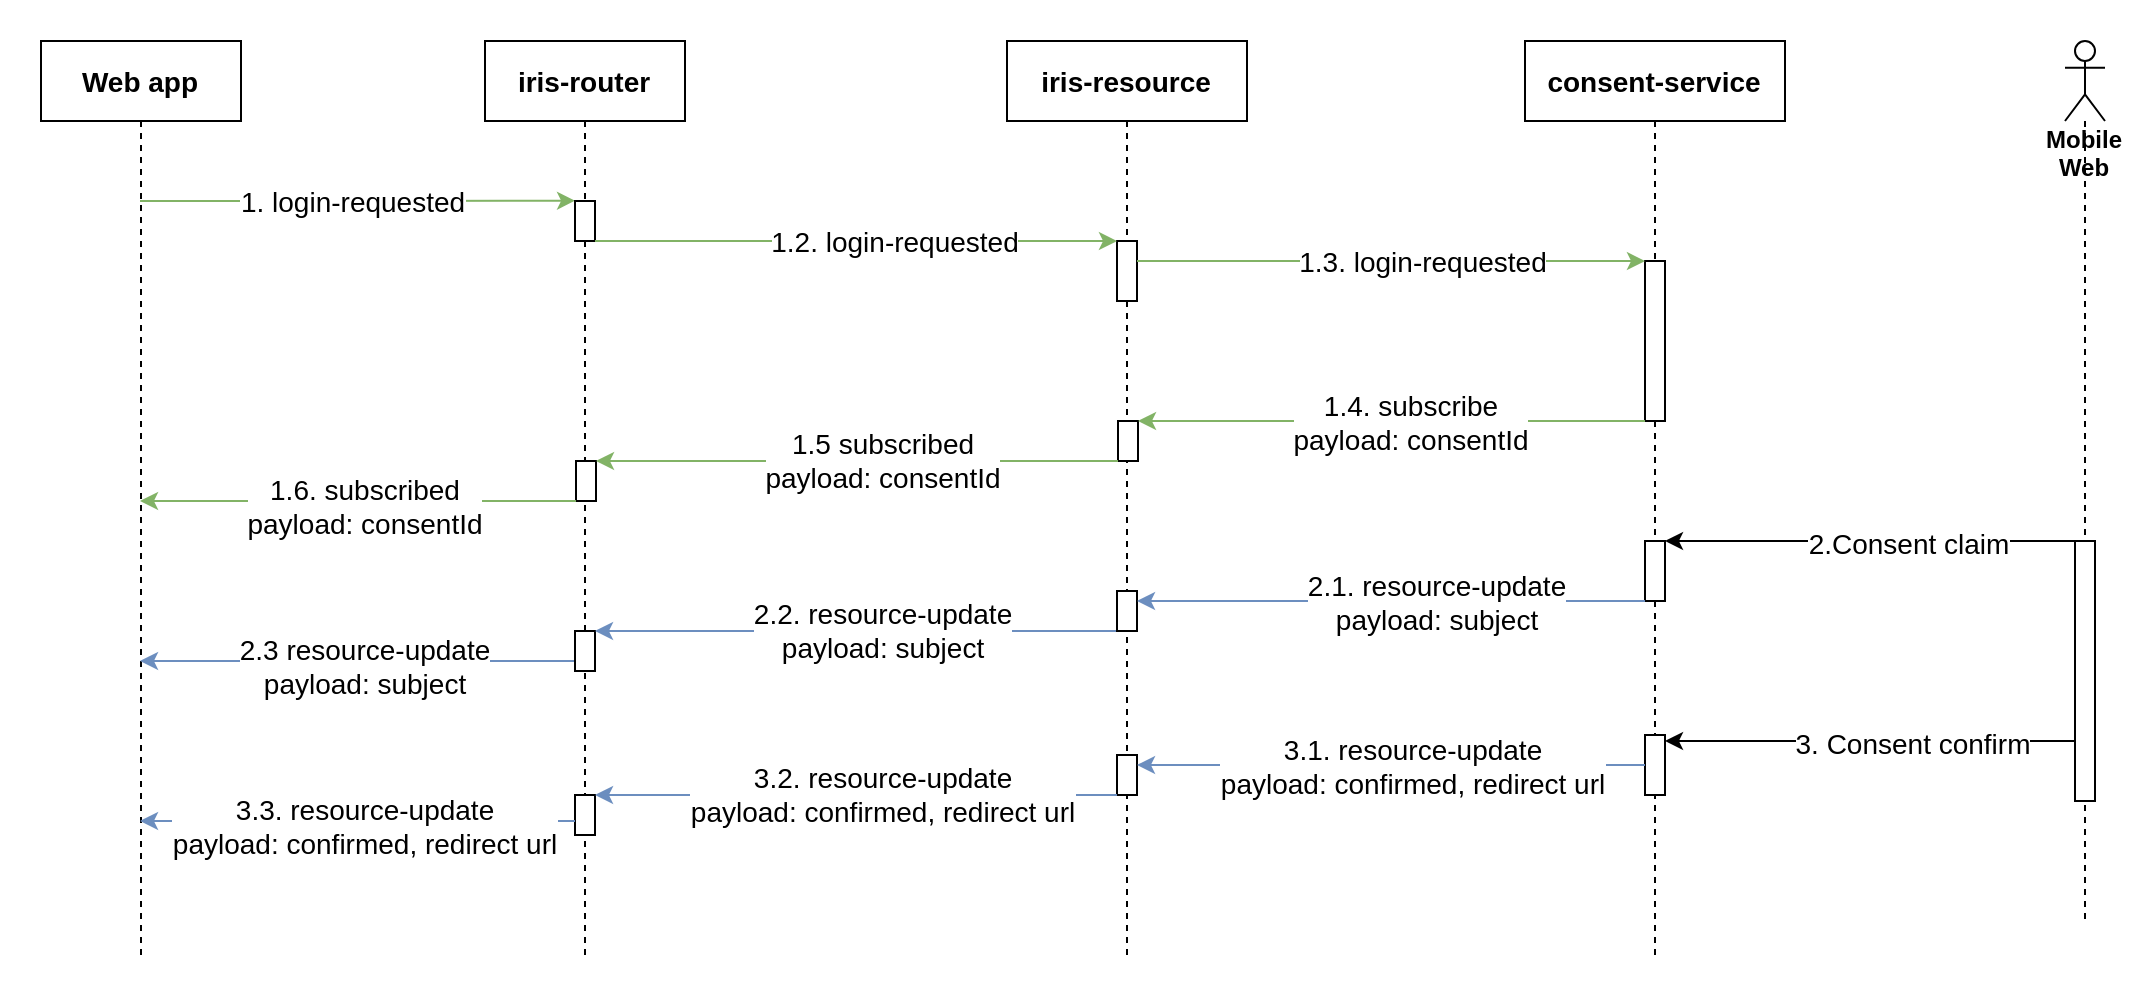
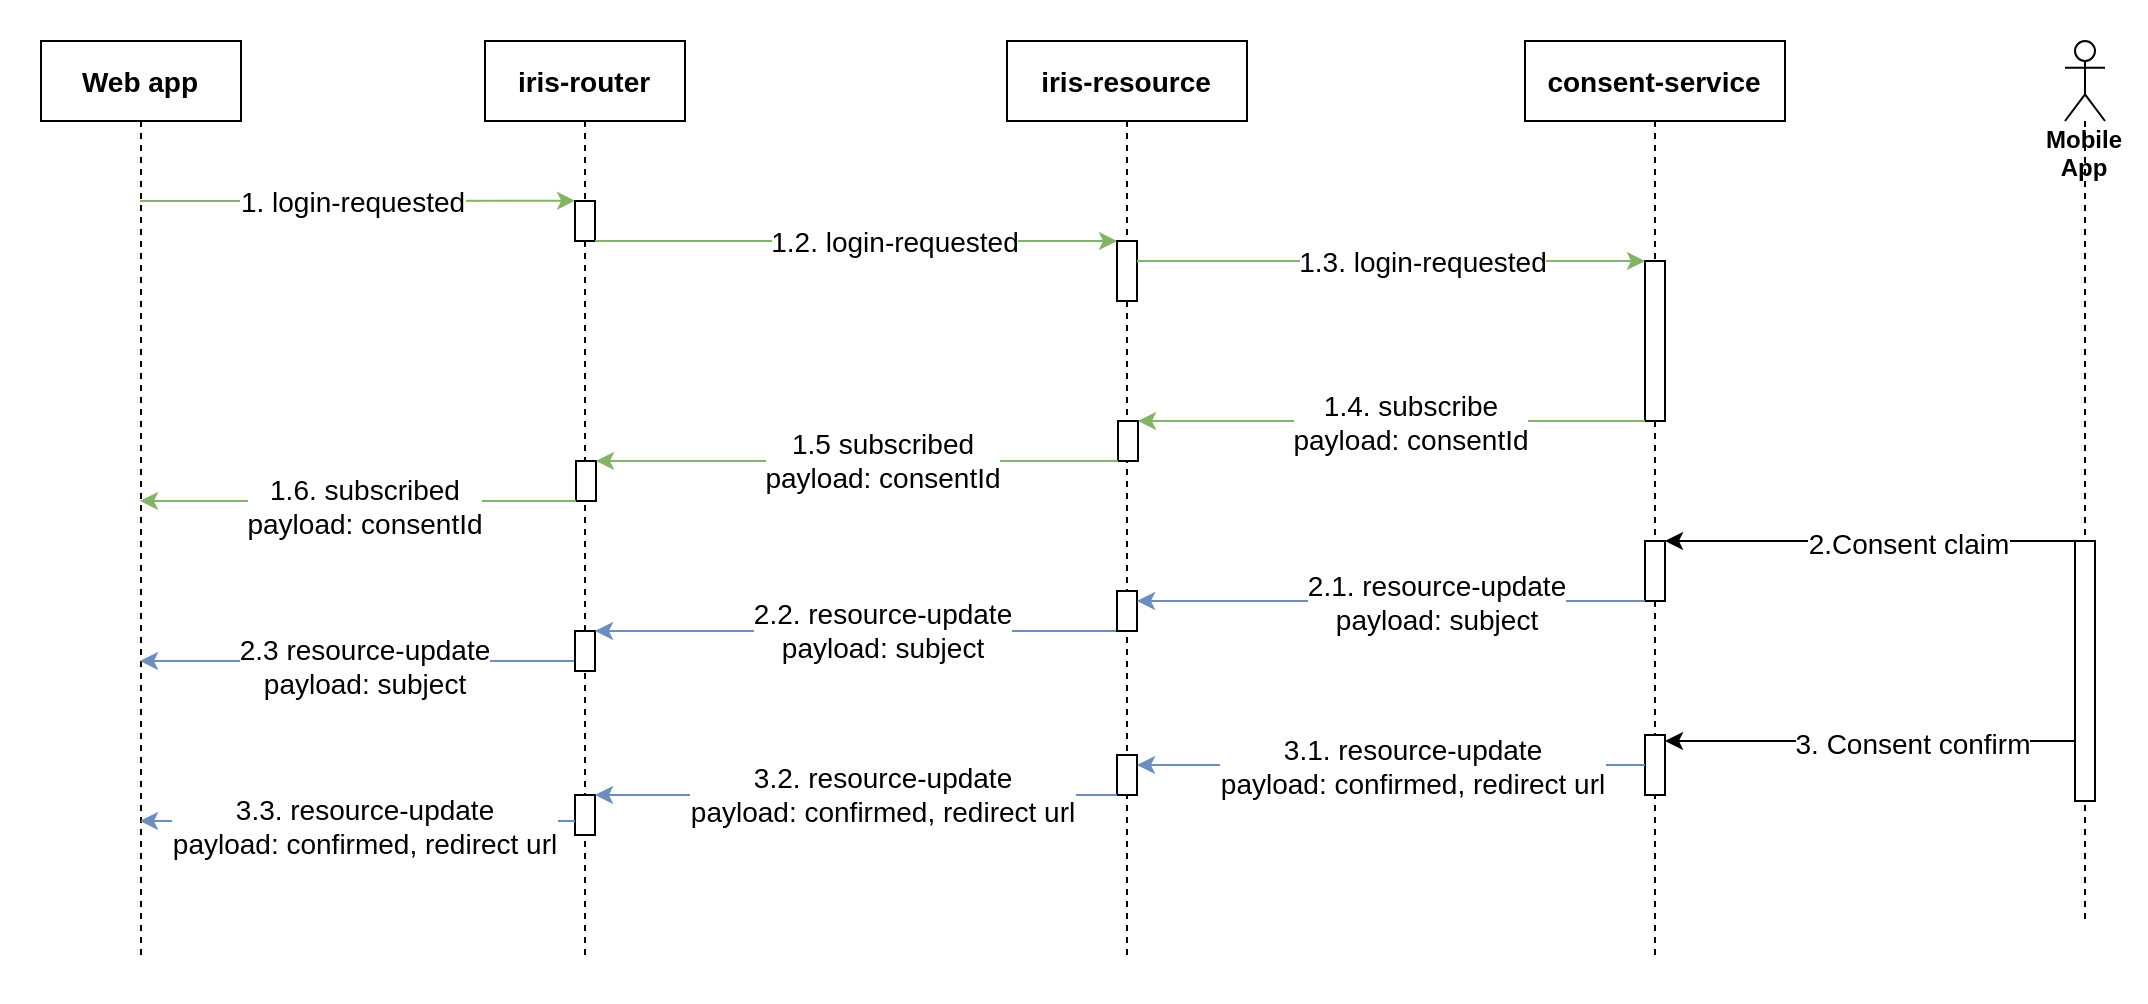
  <mxCell id="0" />
  <mxCell id="1" parent="0" />
  <mxCell id="2" style="edgeStyle=orthogonalEdgeStyle;rounded=0;orthogonalLoop=1;jettySize=auto;html=1;entryX=0.003;entryY=-0.007;entryDx=0;entryDy=0;entryPerimeter=0;fontSize=14;fillColor=#d5e8d4;strokeColor=#82b366;" parent="1" source="4" target="8" edge="1"><mxGeometry relative="1" as="geometry"><Array as="points"><mxPoint x="182" y="100" /><mxPoint x="182" y="100" /></Array></mxGeometry></mxCell>
  <mxCell id="3" value="1. login-requested" style="edgeLabel;html=1;align=center;verticalAlign=middle;resizable=0;points=[];fontSize=14;" parent="2" vertex="1" connectable="0"><mxGeometry x="-0.186" y="1" relative="1" as="geometry"><mxPoint x="17" y="1" as="offset" /></mxGeometry></mxCell>
  <mxCell id="4" value="Web app" style="shape=umlLifeline;perimeter=lifelinePerimeter;container=1;collapsible=0;recursiveResize=0;rounded=0;shadow=0;strokeWidth=1;fontSize=14;fontStyle=1" parent="1" vertex="1"><mxGeometry x="20" y="20" width="100" height="460" as="geometry" /></mxCell>
  <mxCell id="5" style="edgeStyle=orthogonalEdgeStyle;rounded=0;orthogonalLoop=1;jettySize=auto;html=1;fontSize=14;fillColor=#dae8fc;strokeColor=#6c8ebf;" parent="1" source="9" edge="1" target="4"><mxGeometry relative="1" as="geometry"><mxPoint x="71.5" y="335" as="targetPoint" /><Array as="points"><mxPoint x="172" y="330" /><mxPoint x="172" y="330" /></Array></mxGeometry></mxCell>
  <mxCell id="6" value="2.3 resource-update&lt;br&gt;payload: subject" style="edgeLabel;html=1;align=center;verticalAlign=middle;resizable=0;points=[];fontSize=14;" parent="5" vertex="1" connectable="0"><mxGeometry x="-0.137" y="2" relative="1" as="geometry"><mxPoint x="-12" as="offset" /></mxGeometry></mxCell>
  <mxCell id="7" value="iris-router" style="shape=umlLifeline;perimeter=lifelinePerimeter;container=1;collapsible=0;recursiveResize=0;rounded=0;shadow=0;strokeWidth=1;fontSize=14;fontStyle=1" parent="1" vertex="1"><mxGeometry x="242" y="20" width="100" height="460" as="geometry" /></mxCell>
  <mxCell id="8" value="" style="html=1;points=[];perimeter=orthogonalPerimeter;fontSize=14;" parent="7" vertex="1"><mxGeometry x="45" y="80" width="10" height="20" as="geometry" /></mxCell>
  <mxCell id="9" value="" style="html=1;points=[];perimeter=orthogonalPerimeter;fontSize=14;" parent="7" vertex="1"><mxGeometry x="45" y="295" width="10" height="20" as="geometry" /></mxCell>
  <mxCell id="10" value="" style="html=1;points=[];perimeter=orthogonalPerimeter;fontSize=14;" parent="7" vertex="1"><mxGeometry x="45" y="377" width="10" height="20" as="geometry" /></mxCell>
  <mxCell id="11" style="edgeStyle=orthogonalEdgeStyle;rounded=0;orthogonalLoop=1;jettySize=auto;html=1;fontSize=14;fillColor=#dae8fc;strokeColor=#6c8ebf;" parent="1" source="15" target="9" edge="1"><mxGeometry relative="1" as="geometry"><Array as="points"><mxPoint x="362" y="315" /><mxPoint x="362" y="315" /></Array></mxGeometry></mxCell>
  <mxCell id="12" value="2.2. resource-update&lt;br&gt;payload: subject" style="edgeLabel;html=1;align=center;verticalAlign=middle;resizable=0;points=[];fontSize=14;" parent="11" vertex="1" connectable="0"><mxGeometry x="-0.217" y="-1" relative="1" as="geometry"><mxPoint x="-16" as="offset" /></mxGeometry></mxCell>
  <mxCell id="13" value="iris-resource" style="shape=umlLifeline;perimeter=lifelinePerimeter;container=1;collapsible=0;recursiveResize=0;rounded=0;shadow=0;strokeWidth=1;fontSize=14;fontStyle=1" parent="1" vertex="1"><mxGeometry x="503" y="20" width="120" height="460" as="geometry" /></mxCell>
  <mxCell id="14" value="" style="html=1;points=[];perimeter=orthogonalPerimeter;fontSize=14;" parent="13" vertex="1"><mxGeometry x="55" y="100" width="10" height="30" as="geometry" /></mxCell>
  <mxCell id="15" value="" style="html=1;points=[];perimeter=orthogonalPerimeter;fontSize=14;" parent="13" vertex="1"><mxGeometry x="55" y="275" width="10" height="20" as="geometry" /></mxCell>
  <mxCell id="16" value="" style="html=1;points=[];perimeter=orthogonalPerimeter;fontSize=14;" parent="13" vertex="1"><mxGeometry x="55" y="357" width="10" height="20" as="geometry" /></mxCell>
  <mxCell id="17" value="consent-service" style="shape=umlLifeline;perimeter=lifelinePerimeter;container=1;collapsible=0;recursiveResize=0;rounded=0;shadow=0;strokeWidth=1;fontSize=14;fontStyle=1" parent="1" vertex="1"><mxGeometry x="762" y="20" width="130" height="460" as="geometry" /></mxCell>
  <mxCell id="18" value="" style="html=1;points=[];perimeter=orthogonalPerimeter;fontSize=14;" parent="17" vertex="1"><mxGeometry x="60" y="110" width="10" height="80" as="geometry" /></mxCell>
  <mxCell id="19" value="" style="html=1;points=[];perimeter=orthogonalPerimeter;fontSize=14;" parent="17" vertex="1"><mxGeometry x="60" y="347" width="10" height="30" as="geometry" /></mxCell>
  <mxCell id="20" value="" style="html=1;points=[];perimeter=orthogonalPerimeter;fontSize=14;" parent="17" vertex="1"><mxGeometry x="60" y="250" width="10" height="30" as="geometry" /></mxCell>
  <mxCell id="21" style="edgeStyle=orthogonalEdgeStyle;rounded=0;orthogonalLoop=1;jettySize=auto;html=1;entryX=0;entryY=0;entryDx=0;entryDy=0;entryPerimeter=0;fontSize=14;fillColor=#d5e8d4;strokeColor=#82b366;" parent="1" source="14" target="18" edge="1"><mxGeometry relative="1" as="geometry"><Array as="points"><mxPoint x="612" y="130" /><mxPoint x="612" y="130" /></Array></mxGeometry></mxCell>
  <mxCell id="22" value="1.3. login-requested" style="edgeLabel;html=1;align=center;verticalAlign=middle;resizable=0;points=[];fontSize=14;" parent="21" vertex="1" connectable="0"><mxGeometry x="0.362" y="1" relative="1" as="geometry"><mxPoint x="-31" y="1" as="offset" /></mxGeometry></mxCell>
  <mxCell id="23" style="edgeStyle=orthogonalEdgeStyle;rounded=0;orthogonalLoop=1;jettySize=auto;html=1;fontSize=14;fillColor=#d5e8d4;strokeColor=#82b366;" parent="1" source="8" target="14" edge="1"><mxGeometry relative="1" as="geometry"><Array as="points"><mxPoint x="432" y="120" /><mxPoint x="432" y="120" /></Array></mxGeometry></mxCell>
  <mxCell id="24" value="1.2. login-requested" style="edgeLabel;html=1;align=center;verticalAlign=middle;resizable=0;points=[];fontSize=14;" parent="23" vertex="1" connectable="0"><mxGeometry x="0.237" relative="1" as="geometry"><mxPoint x="-12" as="offset" /></mxGeometry></mxCell>
  <mxCell id="25" style="edgeStyle=orthogonalEdgeStyle;rounded=0;orthogonalLoop=1;jettySize=auto;html=1;fontSize=14;fillColor=#dae8fc;strokeColor=#6c8ebf;" parent="1" target="15" edge="1" source="20"><mxGeometry relative="1" as="geometry"><Array as="points"><mxPoint x="692" y="300" /><mxPoint x="692" y="300" /></Array><mxPoint x="702" y="295" as="sourcePoint" /></mxGeometry></mxCell>
  <mxCell id="26" value="2.1. resource-update&lt;br&gt;payload: subject" style="edgeLabel;html=1;align=center;verticalAlign=middle;resizable=0;points=[];fontSize=14;" parent="25" vertex="1" connectable="0"><mxGeometry x="-0.22" y="2" relative="1" as="geometry"><mxPoint x="-6" y="-2" as="offset" /></mxGeometry></mxCell>
  <mxCell id="27" style="edgeStyle=orthogonalEdgeStyle;rounded=0;orthogonalLoop=1;jettySize=auto;html=1;fontSize=14;fillColor=#dae8fc;strokeColor=#6c8ebf;" parent="1" source="10" edge="1" target="4"><mxGeometry relative="1" as="geometry"><mxPoint x="71.5" y="417" as="targetPoint" /><Array as="points"><mxPoint x="172" y="410" /><mxPoint x="172" y="410" /></Array></mxGeometry></mxCell>
  <mxCell id="28" value="3.3. resource-update&lt;br&gt;payload: confirmed, redirect url" style="edgeLabel;html=1;align=center;verticalAlign=middle;resizable=0;points=[];fontSize=14;" parent="27" vertex="1" connectable="0"><mxGeometry x="-0.137" y="2" relative="1" as="geometry"><mxPoint x="-12" as="offset" /></mxGeometry></mxCell>
  <mxCell id="29" style="edgeStyle=orthogonalEdgeStyle;rounded=0;orthogonalLoop=1;jettySize=auto;html=1;fontSize=14;fillColor=#dae8fc;strokeColor=#6c8ebf;" parent="1" source="16" target="10" edge="1"><mxGeometry relative="1" as="geometry"><Array as="points"><mxPoint x="432" y="397" /><mxPoint x="432" y="397" /></Array></mxGeometry></mxCell>
  <mxCell id="30" value="3.2. resource-update&lt;br&gt;payload: confirmed, redirect url" style="edgeLabel;html=1;align=center;verticalAlign=middle;resizable=0;points=[];fontSize=14;" parent="29" vertex="1" connectable="0"><mxGeometry x="-0.217" y="-1" relative="1" as="geometry"><mxPoint x="-16" as="offset" /></mxGeometry></mxCell>
  <mxCell id="31" style="edgeStyle=orthogonalEdgeStyle;rounded=0;orthogonalLoop=1;jettySize=auto;html=1;fontSize=14;fillColor=#dae8fc;strokeColor=#6c8ebf;" parent="1" source="19" target="16" edge="1"><mxGeometry relative="1" as="geometry"><Array as="points"><mxPoint x="612" y="382" /><mxPoint x="612" y="382" /></Array></mxGeometry></mxCell>
  <mxCell id="32" value="3.1. resource-update&lt;br&gt;payload: confirmed, redirect url" style="edgeLabel;html=1;align=center;verticalAlign=middle;resizable=0;points=[];fontSize=14;" parent="31" vertex="1" connectable="0"><mxGeometry x="-0.22" y="2" relative="1" as="geometry"><mxPoint x="-18" y="-2" as="offset" /></mxGeometry></mxCell>
  <mxCell id="33" value="" style="html=1;points=[];perimeter=orthogonalPerimeter;fontSize=14;" parent="1" vertex="1"><mxGeometry x="287.5" y="230" width="10" height="20" as="geometry" /></mxCell>
  <mxCell id="34" value="" style="html=1;points=[];perimeter=orthogonalPerimeter;fontSize=14;" parent="1" vertex="1"><mxGeometry x="558.5" y="210" width="10" height="20" as="geometry" /></mxCell>
  <mxCell id="35" style="edgeStyle=orthogonalEdgeStyle;rounded=0;orthogonalLoop=1;jettySize=auto;html=1;fontSize=14;fillColor=#d5e8d4;strokeColor=#82b366;" parent="1" source="33" edge="1" target="4"><mxGeometry relative="1" as="geometry"><mxPoint x="72" y="250" as="targetPoint" /><Array as="points"><mxPoint x="242" y="250" /><mxPoint x="242" y="250" /></Array></mxGeometry></mxCell>
  <mxCell id="36" value="1.6.&amp;nbsp;subscribed&lt;br&gt;payload: consentId" style="edgeLabel;html=1;align=center;verticalAlign=middle;resizable=0;points=[];fontSize=14;" parent="35" vertex="1" connectable="0"><mxGeometry x="-0.137" y="2" relative="1" as="geometry"><mxPoint x="-12" as="offset" /></mxGeometry></mxCell>
  <mxCell id="37" style="edgeStyle=orthogonalEdgeStyle;rounded=0;orthogonalLoop=1;jettySize=auto;html=1;fontSize=14;fillColor=#d5e8d4;strokeColor=#82b366;" parent="1" source="34" target="33" edge="1"><mxGeometry relative="1" as="geometry"><Array as="points"><mxPoint x="432.5" y="230" /><mxPoint x="432.5" y="230" /></Array></mxGeometry></mxCell>
  <mxCell id="38" value="1.5 subscribed&lt;br&gt;payload: consentId" style="edgeLabel;html=1;align=center;verticalAlign=middle;resizable=0;points=[];fontSize=14;" parent="37" vertex="1" connectable="0"><mxGeometry x="-0.217" y="-1" relative="1" as="geometry"><mxPoint x="-16" as="offset" /></mxGeometry></mxCell>
  <mxCell id="39" style="edgeStyle=orthogonalEdgeStyle;rounded=0;orthogonalLoop=1;jettySize=auto;html=1;fontSize=14;fillColor=#d5e8d4;strokeColor=#82b366;" parent="1" source="18" target="34" edge="1"><mxGeometry relative="1" as="geometry"><Array as="points"><mxPoint x="612" y="210" /><mxPoint x="612" y="210" /></Array><mxPoint x="697.5" y="210" as="sourcePoint" /></mxGeometry></mxCell>
  <mxCell id="40" value="1.4. subscribe&lt;br&gt;payload: consentId" style="edgeLabel;html=1;align=center;verticalAlign=middle;resizable=0;points=[];fontSize=14;" parent="39" vertex="1" connectable="0"><mxGeometry x="-0.22" y="2" relative="1" as="geometry"><mxPoint x="-19" y="-2" as="offset" /></mxGeometry></mxCell>
- <mxCell id="41" value="&lt;b&gt;Mobile Web&lt;/b&gt;" style="shape=umlLifeline;participant=umlActor;perimeter=lifelinePerimeter;whiteSpace=wrap;html=1;container=1;collapsible=0;recursiveResize=0;verticalAlign=top;spacingTop=36;outlineConnect=0;" vertex="1" parent="1"><mxGeometry x="1032" y="20" width="20" height="440" as="geometry" /></mxCell>
+ <mxCell id="41" value="&lt;b&gt;Mobile App&lt;/b&gt;" style="shape=umlLifeline;participant=umlActor;perimeter=lifelinePerimeter;whiteSpace=wrap;html=1;container=1;collapsible=0;recursiveResize=0;verticalAlign=top;spacingTop=36;outlineConnect=0;" vertex="1" parent="1"><mxGeometry x="1032" y="20" width="20" height="440" as="geometry" /></mxCell>
  <mxCell id="42" value="" style="html=1;points=[];perimeter=orthogonalPerimeter;" vertex="1" parent="41"><mxGeometry x="5" y="250" width="10" height="130" as="geometry" /></mxCell>
  <mxCell id="43" style="edgeStyle=orthogonalEdgeStyle;rounded=0;orthogonalLoop=1;jettySize=auto;html=1;" edge="1" parent="1" source="42" target="20"><mxGeometry relative="1" as="geometry"><Array as="points"><mxPoint x="932" y="270" /><mxPoint x="932" y="270" /></Array></mxGeometry></mxCell>
  <mxCell id="44" value="2.Consent claim" style="edgeLabel;html=1;align=center;verticalAlign=middle;resizable=0;points=[];fontSize=14;" vertex="1" connectable="0" parent="43"><mxGeometry x="-0.182" y="1" relative="1" as="geometry"><mxPoint as="offset" /></mxGeometry></mxCell>
  <mxCell id="45" style="edgeStyle=orthogonalEdgeStyle;rounded=0;orthogonalLoop=1;jettySize=auto;html=1;" edge="1" parent="1" source="42" target="19"><mxGeometry relative="1" as="geometry"><Array as="points"><mxPoint x="848" y="370" /><mxPoint x="848" y="370" /></Array></mxGeometry></mxCell>
  <mxCell id="46" value="3. Consent confirm" style="edgeLabel;html=1;align=center;verticalAlign=middle;resizable=0;points=[];fontSize=14;" vertex="1" connectable="0" parent="45"><mxGeometry x="-0.204" y="1" relative="1" as="geometry"><mxPoint as="offset" /></mxGeometry></mxCell>
